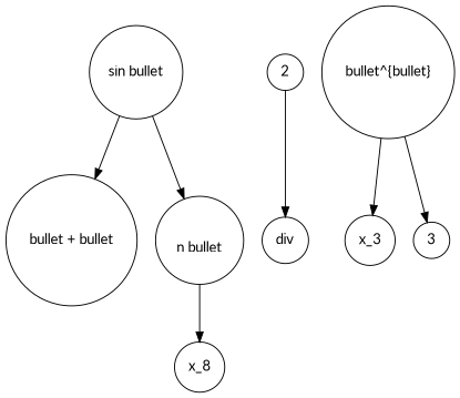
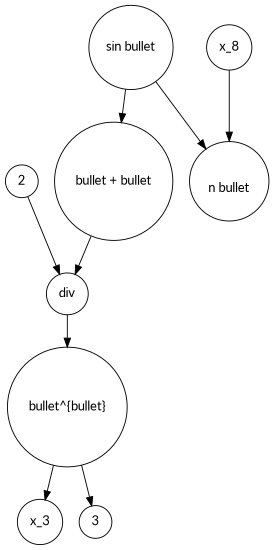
  digraph {
    fontname=Lato
    node [fontname=Lato shape=circle style=n]
    edge [fontname=Lato]
    n1 [label="\bullet + \bullet"]
    n2 [label="\div"]
    n3 [label="\sin \bullet"]
    n4 [label="\ln \bullet"]
    n5 [label="\bullet^{\bullet}"]
    n6 [label=x_8]
    n7 [label=x_3]
    n8 [label=3]
    n9 [label=2]
+   n1 -> n2
+   n2 -> n5
    n3 -> n1
    n3 -> n4
-   n4 -> n6
+   n6 -> n4
    n5 -> n7
    n5 -> n8
    n9 -> n2
  }
